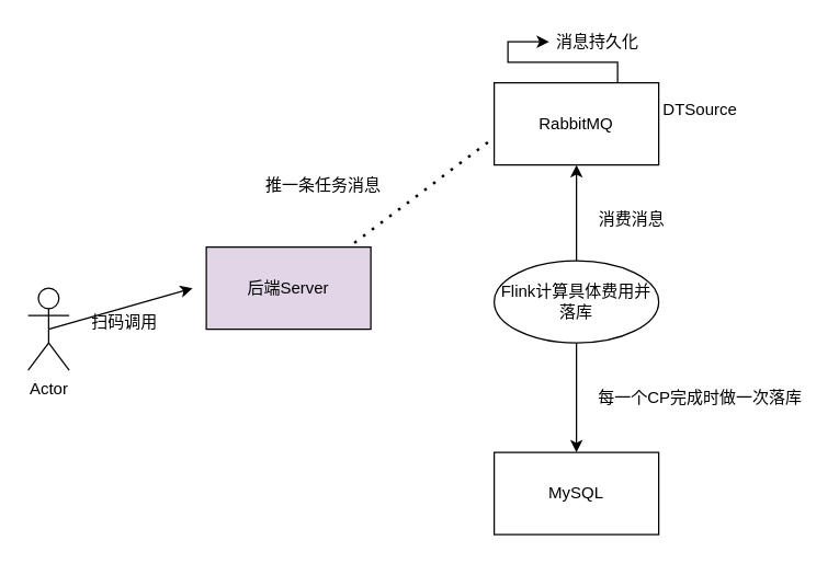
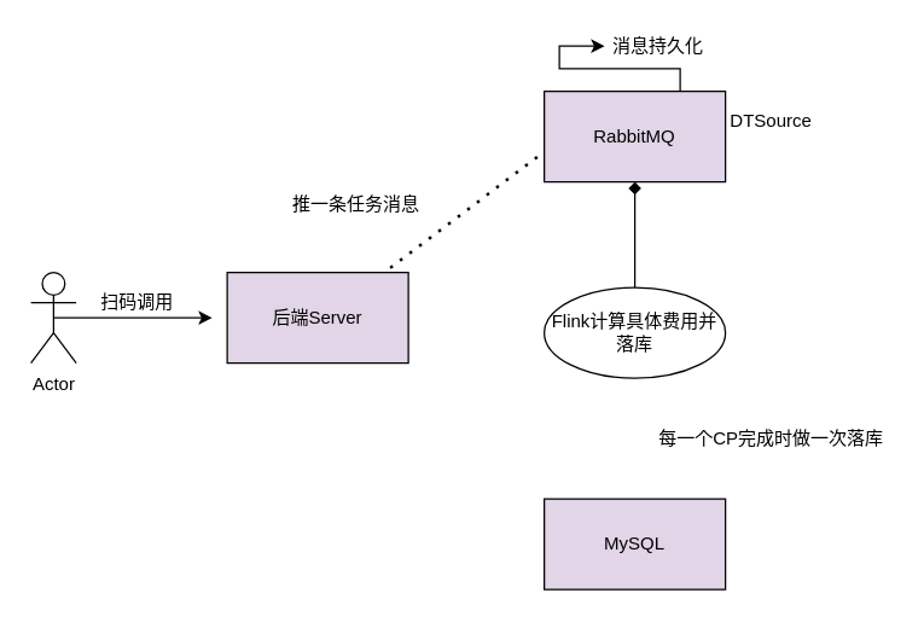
  <mxCell id="0" />
  <mxCell id="1" parent="0" />
  <mxCell id="2" value="后端Server" style="rounded=0;whiteSpace=wrap;html=1;fillColor=#e1d5e7;" vertex="1" parent="1"><mxGeometry x="150" y="180" width="120" height="60" as="geometry" /></mxCell>
  <mxCell id="3" value="" style="endArrow=none;dashed=1;html=1;dashPattern=1 3;strokeWidth=2;rounded=0;exitX=0.9;exitY=-0.05;exitDx=0;exitDy=0;exitPerimeter=0;" edge="1" parent="1" source="2"><mxGeometry width="50" height="50" relative="1" as="geometry"><mxPoint x="270" y="180" as="sourcePoint" /><mxPoint x="360" y="100" as="targetPoint" /></mxGeometry></mxCell>
  <mxCell id="4" style="edgeStyle=entityRelationEdgeStyle;rounded=0;orthogonalLoop=1;jettySize=auto;html=1;exitX=0.5;exitY=0;exitDx=0;exitDy=0;" edge="1" parent="1" source="5"><mxGeometry relative="1" as="geometry"><mxPoint x="400" y="30" as="targetPoint" /></mxGeometry></mxCell>
- <mxCell id="5" value="RabbitMQ" style="rounded=0;whiteSpace=wrap;html=1;" vertex="1" parent="1"><mxGeometry x="360" y="60" width="120" height="60" as="geometry" /></mxCell>
- <mxCell id="6" style="edgeStyle=none;rounded=0;orthogonalLoop=1;jettySize=auto;html=1;exitX=0.5;exitY=1;exitDx=0;exitDy=0;" edge="1" parent="1" source="7" target="15"><mxGeometry relative="1" as="geometry" /></mxCell>
+ <mxCell id="5" value="RabbitMQ" style="rounded=0;whiteSpace=wrap;html=1;fillColor=#e1d5e7;" vertex="1" parent="1"><mxGeometry x="360" y="60" width="120" height="60" as="geometry" /></mxCell>
  <mxCell id="7" value="Flink计算具体费用并落库" style="ellipse;whiteSpace=wrap;html=1;" vertex="1" parent="1"><mxGeometry x="360" y="190" width="120" height="60" as="geometry" /></mxCell>
- <mxCell id="8" value="" style="endArrow=classic;html=1;rounded=0;entryX=0.5;entryY=1;entryDx=0;entryDy=0;exitX=0.5;exitY=0;exitDx=0;exitDy=0;" edge="1" parent="1" source="7" target="5"><mxGeometry width="50" height="50" relative="1" as="geometry"><mxPoint x="200" y="230" as="sourcePoint" /><mxPoint x="250" y="180" as="targetPoint" /></mxGeometry></mxCell>
- <mxCell id="9" value="消费消息" style="text;html=1;align=center;verticalAlign=middle;resizable=0;points=[];autosize=1;strokeColor=none;fillColor=none;" vertex="1" parent="1"><mxGeometry x="430" y="150" width="60" height="20" as="geometry" /></mxCell>
+ <mxCell id="8" value="" style="endArrow=diamond;html=1;rounded=0;entryX=0.5;entryY=1;entryDx=0;entryDy=0;exitX=0.5;exitY=0;exitDx=0;exitDy=0;" edge="1" parent="1" source="7" target="5"><mxGeometry width="50" height="50" relative="1" as="geometry"><mxPoint x="200" y="230" as="sourcePoint" /><mxPoint x="250" y="180" as="targetPoint" /></mxGeometry></mxCell>
  <mxCell id="10" value="推一条任务消息" style="text;html=1;align=center;verticalAlign=middle;resizable=0;points=[];autosize=1;strokeColor=none;fillColor=none;" vertex="1" parent="1"><mxGeometry x="185" y="125" width="100" height="20" as="geometry" /></mxCell>
  <mxCell id="11" style="edgeStyle=none;rounded=0;orthogonalLoop=1;jettySize=auto;html=1;exitX=0.5;exitY=0.5;exitDx=0;exitDy=0;exitPerimeter=0;" edge="1" parent="1" source="12"><mxGeometry relative="1" as="geometry"><mxPoint x="140" y="210" as="targetPoint" /></mxGeometry></mxCell>
- <mxCell id="12" value="Actor" style="shape=umlActor;verticalLabelPosition=bottom;verticalAlign=top;html=1;outlineConnect=0;" vertex="1" parent="1"><mxGeometry x="20" y="210" width="30" height="60" as="geometry" /></mxCell>
- <mxCell id="13" value="扫码调用" style="text;html=1;align=center;verticalAlign=middle;resizable=0;points=[];autosize=1;strokeColor=none;fillColor=none;" vertex="1" parent="1"><mxGeometry x="60" y="225" width="60" height="20" as="geometry" /></mxCell>
+ <mxCell id="12" value="Actor" style="shape=umlActor;verticalLabelPosition=bottom;verticalAlign=top;html=1;outlineConnect=0;" vertex="1" parent="1"><mxGeometry x="20" y="180" width="30" height="60" as="geometry" /></mxCell>
+ <mxCell id="13" value="扫码调用" style="text;html=1;align=center;verticalAlign=middle;resizable=0;points=[];autosize=1;strokeColor=none;fillColor=none;" vertex="1" parent="1"><mxGeometry x="60" y="190" width="60" height="20" as="geometry" /></mxCell>
  <mxCell id="14" value="DTSource" style="text;html=1;align=center;verticalAlign=middle;resizable=0;points=[];autosize=1;strokeColor=none;fillColor=none;" vertex="1" parent="1"><mxGeometry x="475" y="70" width="70" height="20" as="geometry" /></mxCell>
- <mxCell id="15" value="MySQL" style="rounded=0;whiteSpace=wrap;html=1;" vertex="1" parent="1"><mxGeometry x="360" y="330" width="120" height="60" as="geometry" /></mxCell>
+ <mxCell id="15" value="MySQL" style="rounded=0;whiteSpace=wrap;html=1;fillColor=#e1d5e7;" vertex="1" parent="1"><mxGeometry x="360" y="330" width="120" height="60" as="geometry" /></mxCell>
  <mxCell id="16" value="每一个CP完成时做一次落库" style="text;html=1;align=center;verticalAlign=middle;resizable=0;points=[];autosize=1;strokeColor=none;fillColor=none;" vertex="1" parent="1"><mxGeometry x="430" y="280" width="160" height="20" as="geometry" /></mxCell>
  <mxCell id="17" value="消息持久化" style="text;html=1;align=center;verticalAlign=middle;resizable=0;points=[];autosize=1;strokeColor=none;fillColor=none;" vertex="1" parent="1"><mxGeometry x="395" y="20" width="80" height="20" as="geometry" /></mxCell>
